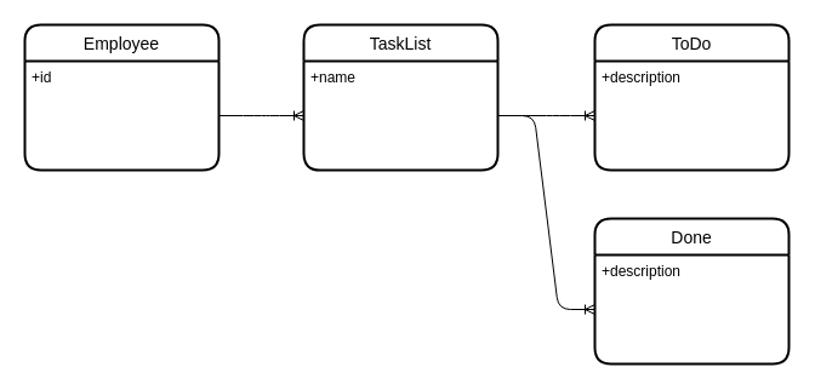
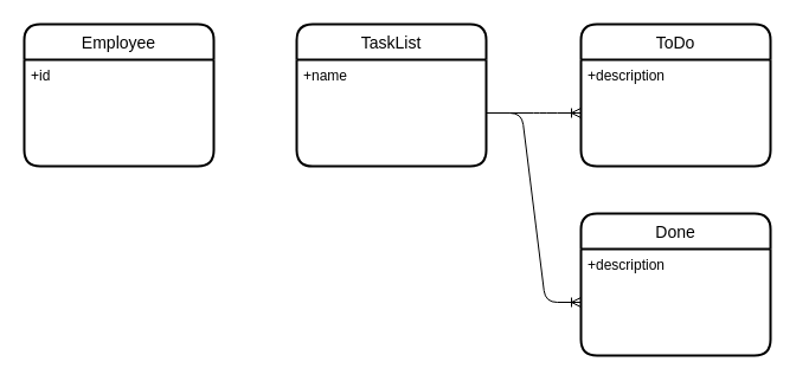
  <mxCell id="0" />
  <mxCell id="1" parent="0" />
  <mxCell id="2" value="Employee" style="swimlane;childLayout=stackLayout;horizontal=1;startSize=30;horizontalStack=0;rounded=1;fontSize=14;fontStyle=0;strokeWidth=2;resizeParent=0;resizeLast=1;shadow=0;dashed=0;align=center;" parent="1" vertex="1"><mxGeometry x="20" y="20" width="160" height="120" as="geometry" /></mxCell>
  <mxCell id="3" value="+id" style="align=left;strokeColor=none;fillColor=none;spacingLeft=4;fontSize=12;verticalAlign=top;resizable=0;rotatable=0;part=1;" parent="2" vertex="1"><mxGeometry y="30" width="160" height="90" as="geometry" /></mxCell>
- <mxCell id="4" value="" style="edgeStyle=entityRelationEdgeStyle;fontSize=12;html=1;endArrow=ERoneToMany;entryX=0;entryY=0.5;entryDx=0;entryDy=0;" edge="1" parent="1" source="3" target="6"><mxGeometry width="100" height="100" relative="1" as="geometry"><mxPoint x="70" y="370" as="sourcePoint" /><mxPoint x="170" y="270" as="targetPoint" /></mxGeometry></mxCell>
  <mxCell id="5" value="TaskList" style="swimlane;childLayout=stackLayout;horizontal=1;startSize=30;horizontalStack=0;rounded=1;fontSize=14;fontStyle=0;strokeWidth=2;resizeParent=0;resizeLast=1;shadow=0;dashed=0;align=center;" vertex="1" parent="1"><mxGeometry x="250" y="20" width="160" height="120" as="geometry" /></mxCell>
  <mxCell id="6" value="+name" style="align=left;strokeColor=none;fillColor=none;spacingLeft=4;fontSize=12;verticalAlign=top;resizable=0;rotatable=0;part=1;" vertex="1" parent="5"><mxGeometry y="30" width="160" height="90" as="geometry" /></mxCell>
  <mxCell id="7" value="" style="edgeStyle=entityRelationEdgeStyle;fontSize=12;html=1;endArrow=ERoneToMany;exitX=1;exitY=0.5;exitDx=0;exitDy=0;entryX=0;entryY=0.5;entryDx=0;entryDy=0;" edge="1" parent="1" source="6" target="9"><mxGeometry width="100" height="100" relative="1" as="geometry"><mxPoint x="320" y="320" as="sourcePoint" /><mxPoint x="445" y="95" as="targetPoint" /></mxGeometry></mxCell>
  <mxCell id="8" value="ToDo" style="swimlane;childLayout=stackLayout;horizontal=1;startSize=30;horizontalStack=0;rounded=1;fontSize=14;fontStyle=0;strokeWidth=2;resizeParent=0;resizeLast=1;shadow=0;dashed=0;align=center;" parent="1" vertex="1"><mxGeometry x="490" y="20" width="160" height="120" as="geometry" /></mxCell>
  <mxCell id="9" value="+description" style="align=left;strokeColor=none;fillColor=none;spacingLeft=4;fontSize=12;verticalAlign=top;resizable=0;rotatable=0;part=1;" parent="8" vertex="1"><mxGeometry y="30" width="160" height="90" as="geometry" /></mxCell>
  <mxCell id="10" value="Done" style="swimlane;childLayout=stackLayout;horizontal=1;startSize=30;horizontalStack=0;rounded=1;fontSize=14;fontStyle=0;strokeWidth=2;resizeParent=0;resizeLast=1;shadow=0;dashed=0;align=center;" parent="1" vertex="1"><mxGeometry x="490" y="180" width="160" height="120" as="geometry" /></mxCell>
  <mxCell id="11" value="+description" style="align=left;strokeColor=none;fillColor=none;spacingLeft=4;fontSize=12;verticalAlign=top;resizable=0;rotatable=0;part=1;" parent="10" vertex="1"><mxGeometry y="30" width="160" height="90" as="geometry" /></mxCell>
  <mxCell id="12" value="" style="edgeStyle=entityRelationEdgeStyle;fontSize=12;html=1;endArrow=ERoneToMany;exitX=1;exitY=0.5;exitDx=0;exitDy=0;entryX=0;entryY=0.5;entryDx=0;entryDy=0;" edge="1" parent="1" source="6" target="11"><mxGeometry width="100" height="100" relative="1" as="geometry"><mxPoint x="370" y="240" as="sourcePoint" /><mxPoint x="450" y="240" as="targetPoint" /></mxGeometry></mxCell>
